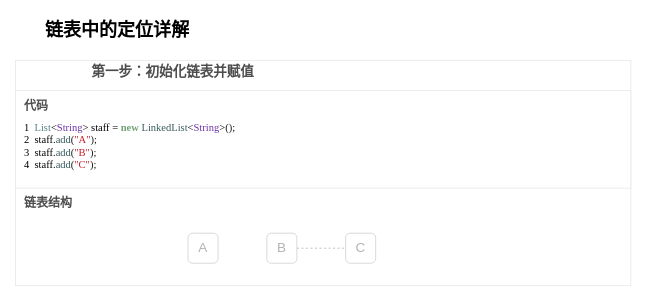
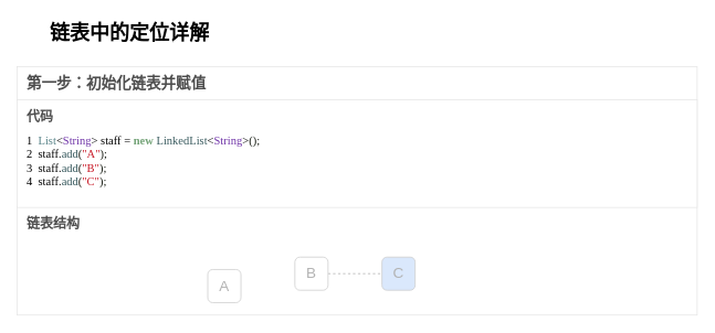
  <mxCell id="0" />
  <mxCell id="1" parent="0" />
  <mxCell id="2" value="" style="rounded=0;whiteSpace=wrap;html=1;fontSize=18;align=left;fontColor=#000000;strokeColor=#E6E6E6;" parent="1" vertex="1"><mxGeometry x="20" y="80" width="820" height="300" as="geometry" /></mxCell>
  <mxCell id="3" value="&lt;h1&gt;链表中的定位详解&lt;/h1&gt;" style="text;html=1;strokeColor=none;fillColor=none;spacing=5;spacingTop=-20;whiteSpace=wrap;overflow=hidden;rounded=0;" parent="1" vertex="1"><mxGeometry x="55" y="20" width="210" height="40" as="geometry" /></mxCell>
- <mxCell id="4" value="第一步：初始化链表并赋值" style="text;html=1;strokeColor=none;fillColor=none;align=left;verticalAlign=middle;whiteSpace=wrap;rounded=0;fontSize=18;fontStyle=1;fontColor=#4D4D4D;" parent="1" vertex="1"><mxGeometry x="120" y="85" width="240" height="20" as="geometry" /></mxCell>
+ <mxCell id="4" value="第一步：初始化链表并赋值" style="text;html=1;strokeColor=none;fillColor=none;align=left;verticalAlign=middle;whiteSpace=wrap;rounded=0;fontSize=18;fontStyle=1;fontColor=#4D4D4D;" parent="1" vertex="1"><mxGeometry x="30" y="90" width="240" height="20" as="geometry" /></mxCell>
  <mxCell id="5" value="" style="rounded=0;whiteSpace=wrap;html=1;fontSize=18;align=left;fontColor=#000000;strokeColor=#E6E6E6;" parent="1" vertex="1"><mxGeometry x="20" y="120" width="820" height="130" as="geometry" /></mxCell>
- <mxCell id="6" value="A" style="rounded=1;whiteSpace=wrap;html=1;strokeColor=#CCCCCC;fontSize=18;fontColor=#B3B3B3;align=center;" parent="1" vertex="1"><mxGeometry x="250" y="310" width="40" height="40" as="geometry" /></mxCell>
+ <mxCell id="6" value="A" style="rounded=1;whiteSpace=wrap;html=1;strokeColor=#CCCCCC;fontSize=18;fontColor=#B3B3B3;align=center;" parent="1" vertex="1"><mxGeometry x="250" y="325" width="40" height="40" as="geometry" /></mxCell>
  <mxCell id="7" style="edgeStyle=orthogonalEdgeStyle;rounded=0;orthogonalLoop=1;jettySize=auto;html=1;exitX=1;exitY=0.5;exitDx=0;exitDy=0;entryX=0;entryY=0.5;entryDx=0;entryDy=0;strokeColor=#B3B3B3;fontSize=18;fontColor=#999999;endArrow=none;endFill=0;dashed=1;" parent="1" source="8" target="9" edge="1"><mxGeometry relative="1" as="geometry" /></mxCell>
  <mxCell id="8" value="B" style="rounded=1;whiteSpace=wrap;html=1;strokeColor=#CCCCCC;fontSize=18;fontColor=#B3B3B3;align=center;" parent="1" vertex="1"><mxGeometry x="355" y="310" width="40" height="40" as="geometry" /></mxCell>
- <mxCell id="9" value="C" style="rounded=1;whiteSpace=wrap;html=1;strokeColor=#CCCCCC;fontSize=18;fontColor=#B3B3B3;align=center;" parent="1" vertex="1"><mxGeometry x="460" y="310" width="40" height="40" as="geometry" /></mxCell>
+ <mxCell id="9" value="C" style="rounded=1;whiteSpace=wrap;html=1;strokeColor=#CCCCCC;fontSize=18;fontColor=#B3B3B3;align=center;fillColor=#dae8fc;" parent="1" vertex="1"><mxGeometry x="460" y="310" width="40" height="40" as="geometry" /></mxCell>
  <mxCell id="10" value="链表结构" style="text;html=1;strokeColor=none;fillColor=none;align=left;verticalAlign=middle;whiteSpace=wrap;rounded=0;fontSize=16;fontStyle=1;fontColor=#4D4D4D;" parent="1" vertex="1"><mxGeometry x="30" y="260" width="80" height="20" as="geometry" /></mxCell>
  <mxCell id="11" value="&lt;pre style=&quot;background-color: rgb(255 , 255 , 255) ; font-family: &amp;#34;menlo&amp;#34; ; font-size: 10.5pt&quot;&gt;1&lt;span style=&quot;color: #558186&quot;&gt;  List&lt;/span&gt;&amp;lt;&lt;span style=&quot;color: #6f33a7&quot;&gt;String&lt;/span&gt;&amp;gt; staff = &lt;span style=&quot;color: #72a276 ; font-weight: bold&quot;&gt;new &lt;/span&gt;&lt;span style=&quot;color: #37595d&quot;&gt;LinkedList&lt;/span&gt;&amp;lt;&lt;span style=&quot;color: #6f33a7&quot;&gt;String&lt;/span&gt;&amp;gt;&lt;span style=&quot;color: #1a1f16&quot;&gt;();&lt;br&gt;&lt;/span&gt;2  staff.&lt;span style=&quot;color: #37595d&quot;&gt;add&lt;/span&gt;&lt;span style=&quot;color: #1a1f16&quot;&gt;(&lt;/span&gt;&lt;span style=&quot;color: #c81b28&quot;&gt;&quot;A&quot;&lt;/span&gt;&lt;span style=&quot;color: #1a1f16&quot;&gt;);&lt;br&gt;&lt;/span&gt;3  staff.&lt;span style=&quot;color: #37595d&quot;&gt;add&lt;/span&gt;&lt;span style=&quot;color: #1a1f16&quot;&gt;(&lt;/span&gt;&lt;span style=&quot;color: #c81b28&quot;&gt;&quot;B&quot;&lt;/span&gt;&lt;span style=&quot;color: #1a1f16&quot;&gt;);&lt;br&gt;&lt;/span&gt;4  staff.&lt;span style=&quot;color: #37595d&quot;&gt;add&lt;/span&gt;&lt;span style=&quot;color: #1a1f16&quot;&gt;(&lt;/span&gt;&lt;span style=&quot;color: #c81b28&quot;&gt;&quot;C&quot;&lt;/span&gt;&lt;span style=&quot;color: #1a1f16&quot;&gt;);&lt;/span&gt;&lt;/pre&gt;" style="text;html=1;strokeColor=none;fillColor=none;align=left;verticalAlign=middle;whiteSpace=wrap;rounded=0;fontSize=18;fontColor=#000000;" parent="1" vertex="1"><mxGeometry x="30" y="160" width="410" height="70" as="geometry" /></mxCell>
  <mxCell id="12" value="代码" style="text;html=1;strokeColor=none;fillColor=none;align=left;verticalAlign=middle;whiteSpace=wrap;rounded=0;fontSize=16;fontStyle=1;fontColor=#4D4D4D;" parent="1" vertex="1"><mxGeometry x="30" y="130" width="80" height="20" as="geometry" /></mxCell>
